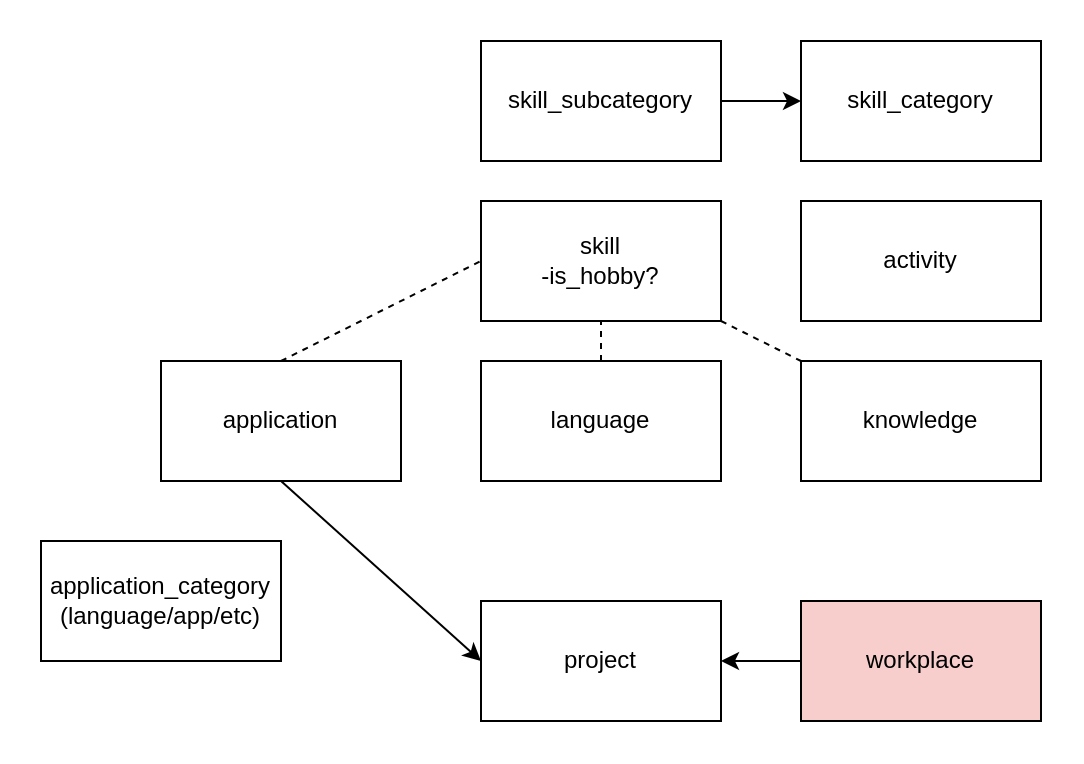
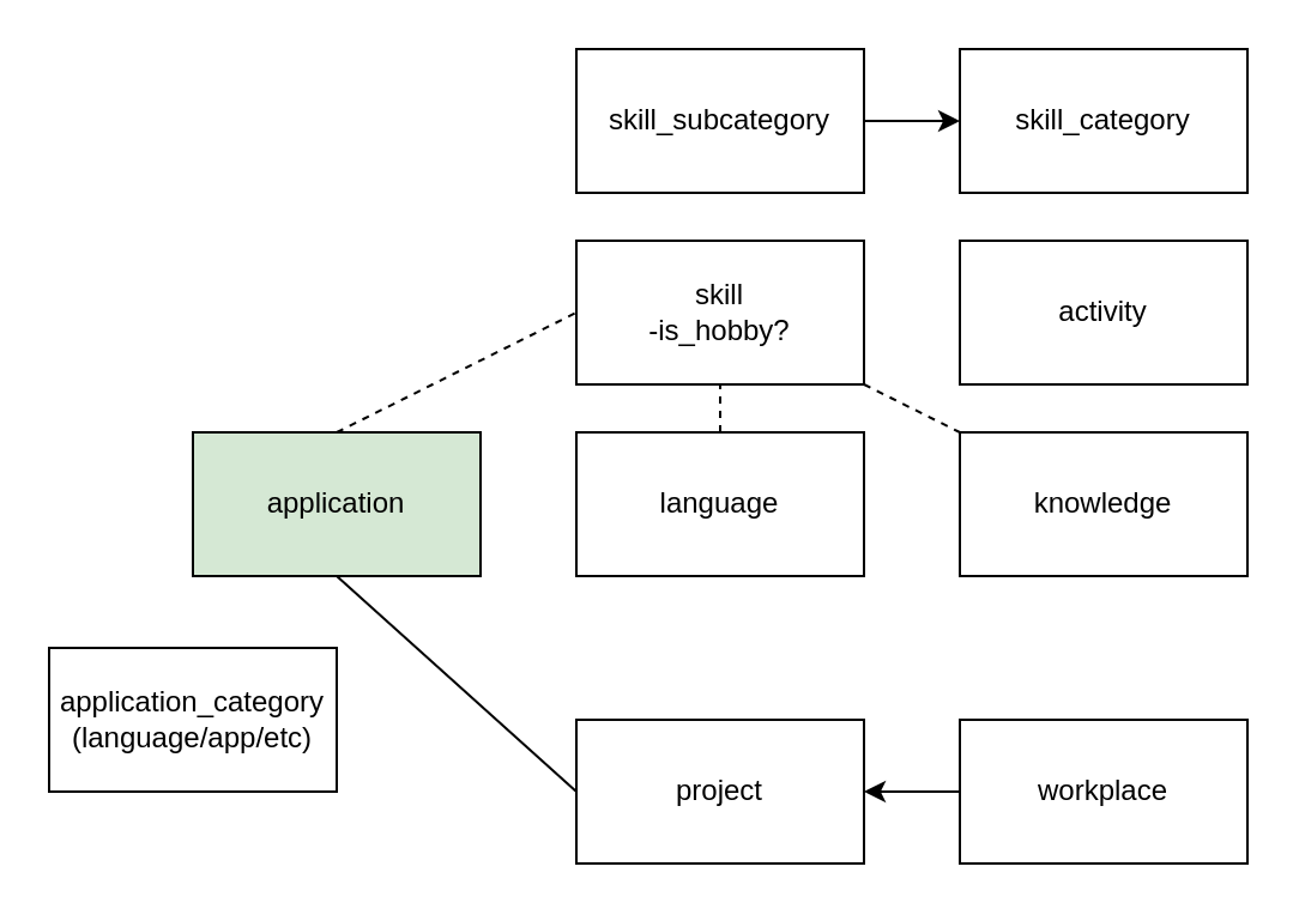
  <mxCell id="0" />
  <mxCell id="1" parent="0" />
  <mxCell id="2" value="skill_subcategory" style="rounded=0;whiteSpace=wrap;html=1;" vertex="1" parent="1"><mxGeometry x="240" y="20" width="120" height="60" as="geometry" /></mxCell>
  <mxCell id="3" value="skill&lt;br&gt;-is_hobby?" style="rounded=0;whiteSpace=wrap;html=1;" vertex="1" parent="1"><mxGeometry x="240" y="100" width="120" height="60" as="geometry" /></mxCell>
- <mxCell id="4" value="application" style="rounded=0;whiteSpace=wrap;html=1;" vertex="1" parent="1"><mxGeometry x="80" y="180" width="120" height="60" as="geometry" /></mxCell>
+ <mxCell id="4" value="application" style="rounded=0;whiteSpace=wrap;html=1;fillColor=#d5e8d4;" vertex="1" parent="1"><mxGeometry x="80" y="180" width="120" height="60" as="geometry" /></mxCell>
  <mxCell id="5" value="project" style="rounded=0;whiteSpace=wrap;html=1;" vertex="1" parent="1"><mxGeometry x="240" y="300" width="120" height="60" as="geometry" /></mxCell>
- <mxCell id="6" value="workplace" style="rounded=0;whiteSpace=wrap;html=1;fillColor=#f8cecc;" vertex="1" parent="1"><mxGeometry x="400" y="300" width="120" height="60" as="geometry" /></mxCell>
- <mxCell id="7" value="" style="endArrow=classic;html=1;rounded=0;exitX=0.5;exitY=1;exitDx=0;exitDy=0;entryX=0;entryY=0.5;entryDx=0;entryDy=0;" edge="1" parent="1" source="4" target="5"><mxGeometry width="50" height="50" relative="1" as="geometry"><mxPoint x="160" y="390" as="sourcePoint" /><mxPoint x="210" y="340" as="targetPoint" /></mxGeometry></mxCell>
+ <mxCell id="6" value="workplace" style="rounded=0;whiteSpace=wrap;html=1;" vertex="1" parent="1"><mxGeometry x="400" y="300" width="120" height="60" as="geometry" /></mxCell>
+ <mxCell id="7" value="" style="endArrow=none;html=1;rounded=0;exitX=0.5;exitY=1;exitDx=0;exitDy=0;entryX=0;entryY=0.5;entryDx=0;entryDy=0;" edge="1" parent="1" source="4" target="5"><mxGeometry width="50" height="50" relative="1" as="geometry"><mxPoint x="160" y="390" as="sourcePoint" /><mxPoint x="210" y="340" as="targetPoint" /></mxGeometry></mxCell>
  <mxCell id="8" value="" style="endArrow=none;dashed=1;html=1;rounded=0;entryX=0;entryY=0.5;entryDx=0;entryDy=0;exitX=0.5;exitY=0;exitDx=0;exitDy=0;" edge="1" parent="1" source="4" target="3"><mxGeometry width="50" height="50" relative="1" as="geometry"><mxPoint x="190" y="260" as="sourcePoint" /><mxPoint x="240" y="210" as="targetPoint" /></mxGeometry></mxCell>
  <mxCell id="9" value="language" style="rounded=0;whiteSpace=wrap;html=1;" vertex="1" parent="1"><mxGeometry x="240" y="180" width="120" height="60" as="geometry" /></mxCell>
  <mxCell id="10" value="" style="endArrow=none;dashed=1;html=1;rounded=0;entryX=0.5;entryY=1;entryDx=0;entryDy=0;exitX=0.5;exitY=0;exitDx=0;exitDy=0;" edge="1" parent="1" source="9" target="3"><mxGeometry width="50" height="50" relative="1" as="geometry"><mxPoint x="310" y="260" as="sourcePoint" /><mxPoint x="360" y="210" as="targetPoint" /></mxGeometry></mxCell>
  <mxCell id="11" value="activity" style="rounded=0;whiteSpace=wrap;html=1;" vertex="1" parent="1"><mxGeometry x="400" y="100" width="120" height="60" as="geometry" /></mxCell>
  <mxCell id="12" value="" style="endArrow=classic;html=1;rounded=0;entryX=1;entryY=0.5;entryDx=0;entryDy=0;exitX=0;exitY=0.5;exitDx=0;exitDy=0;" edge="1" parent="1" source="6" target="5"><mxGeometry width="50" height="50" relative="1" as="geometry"><mxPoint x="390" y="460" as="sourcePoint" /><mxPoint x="440" y="410" as="targetPoint" /></mxGeometry></mxCell>
  <mxCell id="13" value="knowledge" style="rounded=0;whiteSpace=wrap;html=1;" vertex="1" parent="1"><mxGeometry x="400" y="180" width="120" height="60" as="geometry" /></mxCell>
  <mxCell id="14" value="skill_category" style="rounded=0;whiteSpace=wrap;html=1;" vertex="1" parent="1"><mxGeometry x="400" y="20" width="120" height="60" as="geometry" /></mxCell>
  <mxCell id="15" value="" style="endArrow=classic;html=1;rounded=0;entryX=0;entryY=0.5;entryDx=0;entryDy=0;exitX=1;exitY=0.5;exitDx=0;exitDy=0;" edge="1" parent="1" source="2" target="14"><mxGeometry width="50" height="50" relative="1" as="geometry"><mxPoint x="350" y="10" as="sourcePoint" /><mxPoint x="400" y="-40" as="targetPoint" /></mxGeometry></mxCell>
  <mxCell id="16" value="" style="endArrow=none;dashed=1;html=1;rounded=0;entryX=0;entryY=0;entryDx=0;entryDy=0;exitX=1;exitY=1;exitDx=0;exitDy=0;" edge="1" parent="1" source="3" target="13"><mxGeometry width="50" height="50" relative="1" as="geometry"><mxPoint x="270" y="300" as="sourcePoint" /><mxPoint x="320" y="250" as="targetPoint" /></mxGeometry></mxCell>
  <mxCell id="17" value="application_category&lt;br&gt;(language/app/etc)" style="rounded=0;whiteSpace=wrap;html=1;" vertex="1" parent="1"><mxGeometry x="20" y="270" width="120" height="60" as="geometry" /></mxCell>
